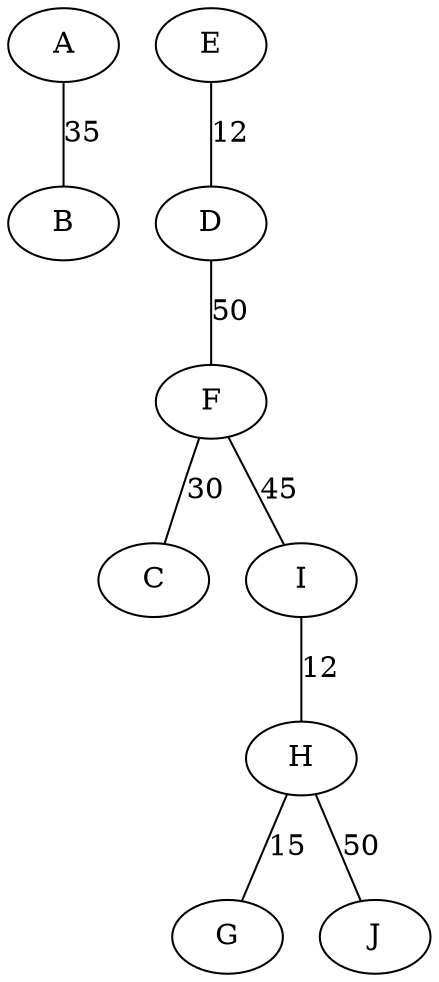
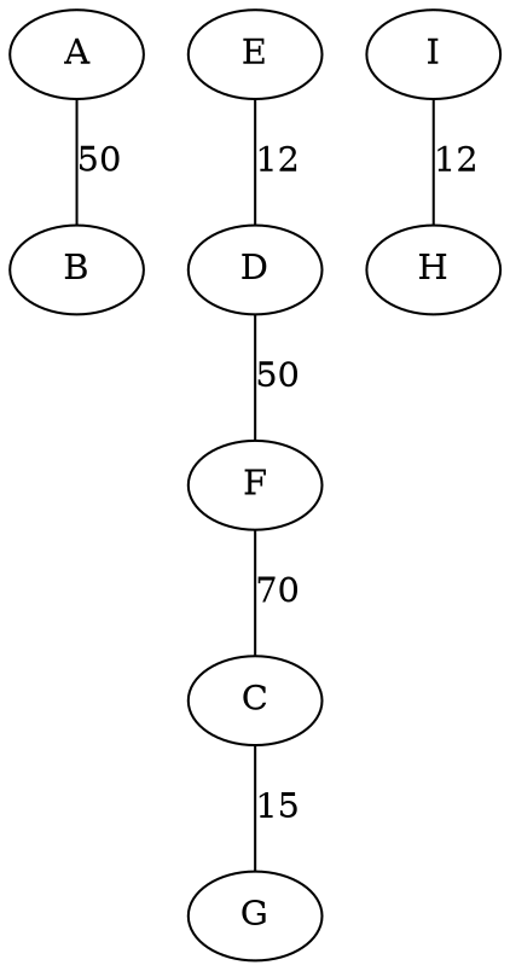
  graph {
    A
    B
    E
    D
    F
    C
    I
    H
    G
-   J
-   A -- B [label=35]
+   A -- B [label=50]
    E -- D [label=12]
    D -- F [label=50]
-   F -- C [label=30]
-   F -- I [label=45]
+   F -- C [label=70]
    I -- H [label=12]
-   H -- G [label=15]
-   H -- J [label=50]
+   C -- G [label=15]
  }
